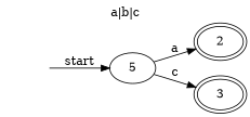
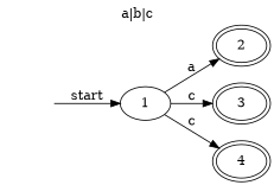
  digraph {
    label="a|b|c"
    labelloc=t
    rankdir=LR
    node [peripheries=2]
-   1 [label=5 peripheries=""]
+   1 [peripheries=""]
    2
    3
+   4
    " " [shape=plaintext peripheries=""]
    1 -> 2 [label=a]
    1 -> 3 [label=c]
+   1 -> 4 [label=c]
    " " -> 1 [label=start]
  }
